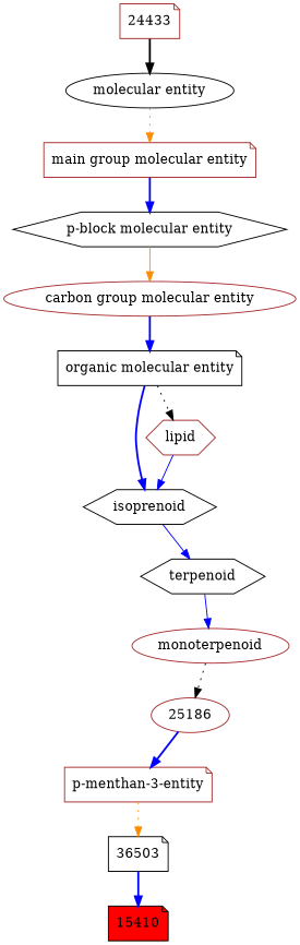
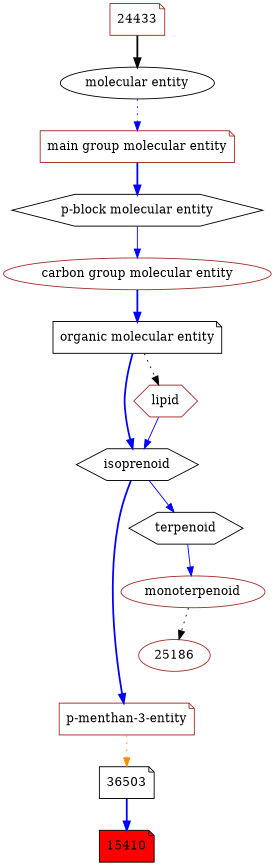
  digraph {
    node [color=black shape=note]
    edge [color=blue style=bold]
    n1 [fillcolor=red label=15410 style=filled]
    n2 [label=36503]
    n3 [color=brown label="p-menthan-3-entity"]
    n4 [color=brown label=25186 shape=ellipse]
    n5 [color=brown label=monoterpenoid shape=ellipse]
    n6 [label=terpenoid shape=hexagon]
    n7 [label=isoprenoid shape=hexagon]
    n8 [color=brown label=lipid shape=hexagon]
    n9 [label="organic molecular entity"]
    n10 [color=brown label="carbon group molecular entity" shape=ellipse]
    n11 [label="p-block molecular entity" shape=hexagon]
    n12 [color=brown label="main group molecular entity"]
    n13 [label="molecular entity" shape=ellipse]
    n14 [color=brown label=24433]
    n2 -> n1
    n3 -> n2 [color=darkorange style=dotted]
-   n4 -> n3
+   n7 -> n3
    n5 -> n4 [color=black style=dotted]
    n6 -> n5 [style=solid]
    n7 -> n6 [style=solid]
    n8 -> n7 [style=solid]
    n9 -> n7
    n9 -> n8 [color=black style=dotted]
    n10 -> n9
-   n11 -> n10 [color=darkorange style=solid]
+   n11 -> n10 [style=solid]
    n12 -> n11
-   n13 -> n12 [color=darkorange style=dotted]
+   n13 -> n12 [style=dotted]
    n14 -> n13 [color=black]
  }
